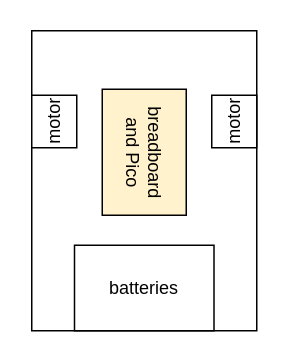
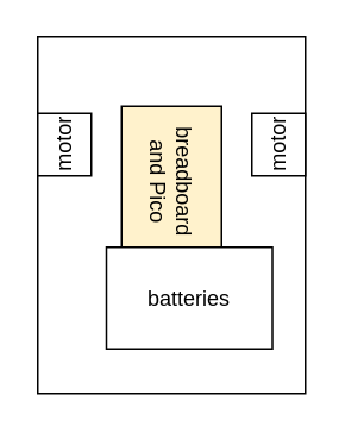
  <mxCell id="0" />
  <mxCell id="1" parent="0" />
  <mxCell id="2" value="Chassis" style="rounded=0;whiteSpace=wrap;html=1;" parent="1" vertex="1"><mxGeometry x="20.5" y="20" width="150" height="200" as="geometry" /></mxCell>
  <mxCell id="3" value="breadboard and Pico" style="rounded=0;whiteSpace=wrap;html=1;rotation=90;fillColor=#fff2cc;" parent="1" vertex="1"><mxGeometry x="53.5" y="73" width="84" height="56" as="geometry" /></mxCell>
  <mxCell id="4" value="motor" style="rounded=0;whiteSpace=wrap;html=1;horizontal=0;" parent="1" vertex="1"><mxGeometry x="20.5" y="63" width="30" height="35" as="geometry" /></mxCell>
  <mxCell id="5" value="motor" style="rounded=0;whiteSpace=wrap;html=1;horizontal=0;" parent="1" vertex="1"><mxGeometry x="140.5" y="63" width="30" height="35" as="geometry" /></mxCell>
- <mxCell id="6" value="batteries" style="rounded=0;whiteSpace=wrap;html=1;" parent="1" vertex="1"><mxGeometry x="49" y="163" width="93" height="57" as="geometry" /></mxCell>
+ <mxCell id="6" value="batteries" style="rounded=0;whiteSpace=wrap;html=1;" parent="1" vertex="1"><mxGeometry x="59" y="138" width="93" height="57" as="geometry" /></mxCell>
